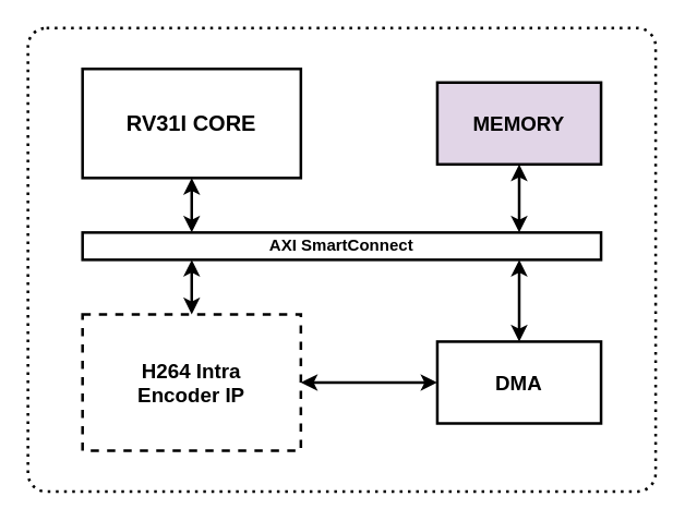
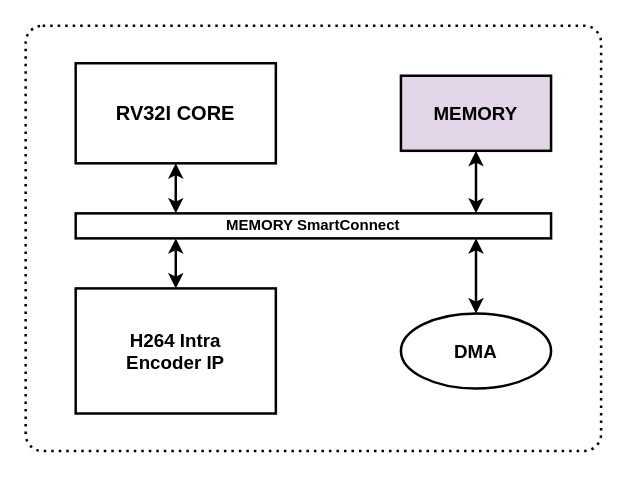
  <mxCell id="0" />
  <mxCell id="1" parent="0" />
  <mxCell id="2" value="" style="rounded=1;whiteSpace=wrap;html=1;arcSize=4;dashed=1;dashPattern=1 2;strokeWidth=2;fontStyle=1" parent="1" vertex="1"><mxGeometry x="20" y="20" width="460" height="340" as="geometry" /></mxCell>
  <mxCell id="3" value="" style="rounded=0;whiteSpace=wrap;html=1;fontStyle=1;strokeWidth=2;" parent="1" vertex="1"><mxGeometry x="60" y="50" width="160" height="80" as="geometry" /></mxCell>
- <mxCell id="4" value="&lt;font style=&quot;font-size: 15px;&quot;&gt;H264 Intra&lt;/font&gt;&lt;div style=&quot;font-size: 15px;&quot;&gt;&lt;font style=&quot;font-size: 15px;&quot;&gt;Encoder IP&lt;/font&gt;&lt;/div&gt;" style="rounded=0;whiteSpace=wrap;html=1;fontStyle=1;strokeWidth=2;dashed=1;" parent="1" vertex="1"><mxGeometry x="60" y="230" width="160" height="100" as="geometry" /></mxCell>
- <mxCell id="5" value="&lt;font style=&quot;font-size: 15px;&quot;&gt;DMA&lt;/font&gt;" style="rounded=0;whiteSpace=wrap;html=1;fontStyle=1;strokeWidth=2;" parent="1" vertex="1"><mxGeometry x="320" y="250" width="120" height="60" as="geometry" /></mxCell>
+ <mxCell id="4" value="&lt;font style=&quot;font-size: 15px;&quot;&gt;H264 Intra&lt;/font&gt;&lt;div style=&quot;font-size: 15px;&quot;&gt;&lt;font style=&quot;font-size: 15px;&quot;&gt;Encoder IP&lt;/font&gt;&lt;/div&gt;" style="rounded=0;whiteSpace=wrap;html=1;fontStyle=1;strokeWidth=2;" parent="1" vertex="1"><mxGeometry x="60" y="230" width="160" height="100" as="geometry" /></mxCell>
+ <mxCell id="5" value="&lt;font style=&quot;font-size: 15px;&quot;&gt;DMA&lt;/font&gt;" style="ellipse;whiteSpace=wrap;html=1;fontStyle=1;strokeWidth=2;" parent="1" vertex="1"><mxGeometry x="320" y="250" width="120" height="60" as="geometry" /></mxCell>
  <mxCell id="6" value="&lt;font style=&quot;font-size: 15px;&quot;&gt;MEMORY&lt;/font&gt;" style="rounded=0;whiteSpace=wrap;html=1;fontStyle=1;strokeWidth=2;fillColor=#e1d5e7;" parent="1" vertex="1"><mxGeometry x="320" y="60" width="120" height="60" as="geometry" /></mxCell>
  <mxCell id="7" value="" style="endArrow=classic;startArrow=classic;html=1;rounded=0;exitX=0.5;exitY=0;exitDx=0;exitDy=0;entryX=0.75;entryY=1;entryDx=0;entryDy=0;fontStyle=1;strokeWidth=2;" parent="1" source="5" edge="1"><mxGeometry width="50" height="50" relative="1" as="geometry"><mxPoint x="290" y="270" as="sourcePoint" /><mxPoint x="380" y="190" as="targetPoint" /></mxGeometry></mxCell>
  <mxCell id="8" value="" style="endArrow=classic;startArrow=classic;html=1;rounded=0;exitX=0.75;exitY=0;exitDx=0;exitDy=0;entryX=0.5;entryY=1;entryDx=0;entryDy=0;fontStyle=1;strokeWidth=2;" parent="1" target="6" edge="1"><mxGeometry width="50" height="50" relative="1" as="geometry"><mxPoint x="380" y="170" as="sourcePoint" /><mxPoint x="360" y="70" as="targetPoint" /></mxGeometry></mxCell>
  <mxCell id="9" value="" style="endArrow=classic;startArrow=classic;html=1;rounded=0;exitX=0.25;exitY=0;exitDx=0;exitDy=0;entryX=0.5;entryY=1;entryDx=0;entryDy=0;fontStyle=1;strokeWidth=2;" parent="1" target="3" edge="1"><mxGeometry width="50" height="50" relative="1" as="geometry"><mxPoint x="140" y="170" as="sourcePoint" /><mxPoint x="159.76" y="130" as="targetPoint" /></mxGeometry></mxCell>
- <mxCell id="10" value="&lt;span style=&quot;font-size: 16px;&quot;&gt;RV31I CORE&lt;/span&gt;" style="text;html=1;align=center;verticalAlign=middle;whiteSpace=wrap;rounded=0;fontStyle=1;strokeWidth=2;" parent="1" vertex="1"><mxGeometry x="60" y="75" width="160" height="30" as="geometry" /></mxCell>
+ <mxCell id="10" value="&lt;span style=&quot;font-size: 16px;&quot;&gt;RV32I CORE&lt;/span&gt;" style="text;html=1;align=center;verticalAlign=middle;whiteSpace=wrap;rounded=0;fontStyle=1;strokeWidth=2;" parent="1" vertex="1"><mxGeometry x="60" y="75" width="160" height="30" as="geometry" /></mxCell>
  <mxCell id="11" value="" style="endArrow=classic;startArrow=classic;html=1;rounded=0;exitX=0.5;exitY=0;exitDx=0;exitDy=0;entryX=0.25;entryY=1;entryDx=0;entryDy=0;fontStyle=1;strokeWidth=2;" parent="1" source="4" edge="1"><mxGeometry width="50" height="50" relative="1" as="geometry"><mxPoint x="140" y="180" as="sourcePoint" /><mxPoint x="140" y="190" as="targetPoint" /></mxGeometry></mxCell>
- <mxCell id="12" value="AXI SmartConnect" style="rounded=0;whiteSpace=wrap;html=1;fontStyle=1;strokeWidth=2;" parent="1" vertex="1"><mxGeometry x="60" y="170" width="380" height="20" as="geometry" /></mxCell>
- <mxCell id="13" value="" style="endArrow=classic;startArrow=classic;html=1;rounded=0;exitX=0;exitY=0.5;exitDx=0;exitDy=0;entryX=1;entryY=0.5;entryDx=0;entryDy=0;fontStyle=1;strokeWidth=2;" edge="1" parent="1" source="5" target="4"><mxGeometry width="50" height="50" relative="1" as="geometry"><mxPoint x="390" y="260" as="sourcePoint" /><mxPoint x="390" y="200" as="targetPoint" /></mxGeometry></mxCell>
+ <mxCell id="12" value="MEMORY SmartConnect" style="rounded=0;whiteSpace=wrap;html=1;fontStyle=1;strokeWidth=2;" parent="1" vertex="1"><mxGeometry x="60" y="170" width="380" height="20" as="geometry" /></mxCell>
